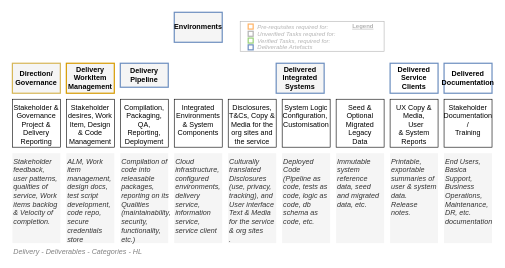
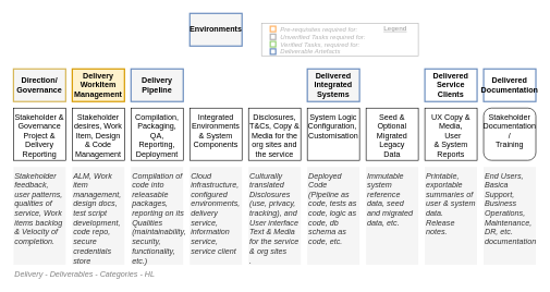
  <mxCell id="0" />
  <mxCell id="1" value="Diagram" parent="0" />
  <mxCell id="2" value="Integrated&lt;br&gt;Environments &amp;amp; System Components" style="rounded=0;whiteSpace=wrap;html=1;align=center;verticalAlign=top;" vertex="1" parent="1"><mxGeometry x="290" y="165" width="80" height="80" as="geometry" /></mxCell>
  <mxCell id="3" value="System Logic Configuration,&amp;nbsp; Customisation" style="rounded=0;whiteSpace=wrap;html=1;align=center;verticalAlign=top;" vertex="1" parent="1"><mxGeometry x="470" y="165" width="80" height="80" as="geometry" /></mxCell>
  <mxCell id="4" value="Seed &amp;amp; Optional Migrated Legacy&lt;br&gt;Data" style="rounded=0;whiteSpace=wrap;html=1;align=center;verticalAlign=top;" vertex="1" parent="1"><mxGeometry x="560" y="165" width="80" height="80" as="geometry" /></mxCell>
  <mxCell id="5" value="Stakeholder desires, Work Item, Design &amp;amp; Code Management" style="rounded=0;whiteSpace=wrap;html=1;align=center;verticalAlign=top;" vertex="1" parent="1"><mxGeometry x="110" y="165" width="80" height="80" as="geometry" /></mxCell>
- <mxCell id="6" value="Stakeholder Documentation / &lt;br&gt;Training" style="rounded=0;whiteSpace=wrap;html=1;align=center;verticalAlign=top;" vertex="1" parent="1"><mxGeometry x="740" y="165" width="80" height="80" as="geometry" /></mxCell>
+ <mxCell id="6" value="Stakeholder Documentation / &lt;br&gt;Training" style="whiteSpace=wrap;html=1;align=center;verticalAlign=top;rounded=1;" vertex="1" parent="1"><mxGeometry x="740" y="165" width="80" height="80" as="geometry" /></mxCell>
  <mxCell id="7" value="UX Copy &amp;amp; Media,&lt;br&gt;&amp;nbsp; User &lt;br&gt;&amp;amp; System&lt;br&gt;Reports" style="rounded=0;whiteSpace=wrap;html=1;align=center;verticalAlign=top;" vertex="1" parent="1"><mxGeometry x="650" y="165" width="80" height="80" as="geometry" /></mxCell>
  <mxCell id="8" value="Cloud infrastructure, configured environments, delivery service, information service, service client" style="rounded=0;whiteSpace=wrap;html=1;fillColor=#f5f5f5;fontColor=#333333;strokeColor=none;fontStyle=2;align=left;verticalAlign=top;" vertex="1" parent="1"><mxGeometry x="290" y="255" width="80" height="150" as="geometry" /></mxCell>
  <mxCell id="9" value="Deployed Code (Pipeline as code, tests as code, logic as code, db schema as code, etc." style="rounded=0;whiteSpace=wrap;html=1;fillColor=#f5f5f5;fontColor=#333333;strokeColor=none;fontStyle=2;align=left;verticalAlign=top;" vertex="1" parent="1"><mxGeometry x="470" y="255" width="80" height="150" as="geometry" /></mxCell>
  <mxCell id="10" value="Immutable system reference data, seed and migrated data, etc.&amp;nbsp;&amp;nbsp;" style="rounded=0;whiteSpace=wrap;html=1;fillColor=#f5f5f5;fontColor=#333333;strokeColor=none;fontStyle=2;align=left;verticalAlign=top;" vertex="1" parent="1"><mxGeometry x="560" y="255" width="80" height="150" as="geometry" /></mxCell>
  <mxCell id="11" value="End Users, Basica Support, Business Operations, Maintenance,&lt;br&gt;DR, etc. documentation&amp;nbsp;" style="rounded=0;whiteSpace=wrap;html=1;fillColor=#f5f5f5;fontColor=#333333;strokeColor=none;fontStyle=2;align=left;verticalAlign=top;" vertex="1" parent="1"><mxGeometry x="740" y="255" width="80" height="150" as="geometry" /></mxCell>
  <mxCell id="12" value="Printable, exportable&lt;br&gt;summaries of user &amp;amp; system data.&lt;br&gt;Release notes." style="rounded=0;whiteSpace=wrap;html=1;fillColor=#f5f5f5;fontColor=#333333;strokeColor=none;fontStyle=2;align=left;verticalAlign=top;" vertex="1" parent="1"><mxGeometry x="650" y="255" width="80" height="150" as="geometry" /></mxCell>
  <mxCell id="13" value="ALM,&amp;nbsp;&lt;font style=&quot;font-size: 12px&quot;&gt;Work item&lt;br&gt;management, &lt;br&gt;&lt;/font&gt;design docs,&lt;br&gt;test script development, code repo, secure&lt;br&gt;credentials store" style="rounded=0;whiteSpace=wrap;html=1;fillColor=#f5f5f5;fontColor=#333333;strokeColor=none;fontStyle=2;align=left;verticalAlign=top;" vertex="1" parent="1"><mxGeometry x="110" y="255" width="80" height="150" as="geometry" /></mxCell>
- <mxCell id="14" value="Delivery WorkItem&lt;br&gt;Management" style="rounded=0;whiteSpace=wrap;html=1;fontSize=12;align=center;strokeColor=#d79b00;fontStyle=1;fillColor=#F5F5F5;strokeWidth=2;" vertex="1" parent="1"><mxGeometry x="110" y="105" width="80" height="50" as="geometry" /></mxCell>
- <mxCell id="15" value="Delivered&lt;br&gt;Integrated&lt;br&gt;Systems" style="rounded=0;whiteSpace=wrap;html=1;fontSize=12;align=center;strokeColor=#6c8ebf;fontStyle=1;fillColor=#F5F5F5;strokeWidth=2;" vertex="1" parent="1"><mxGeometry x="460" y="105" width="80" height="50" as="geometry" /></mxCell>
+ <mxCell id="14" value="Delivery WorkItem&lt;br&gt;Management" style="rounded=0;whiteSpace=wrap;html=1;fontSize=12;align=center;strokeColor=#d79b00;fontStyle=1;fillColor=#fff2cc;strokeWidth=2;" vertex="1" parent="1"><mxGeometry x="110" y="105" width="80" height="50" as="geometry" /></mxCell>
+ <mxCell id="15" value="Delivered&lt;br&gt;Integrated&lt;br&gt;Systems" style="rounded=0;whiteSpace=wrap;html=1;fontSize=12;align=center;strokeColor=#6c8ebf;fontStyle=1;fillColor=#F5F5F5;strokeWidth=2;" vertex="1" parent="1"><mxGeometry x="470" y="105" width="80" height="50" as="geometry" /></mxCell>
  <mxCell id="16" value="Environments" style="rounded=0;whiteSpace=wrap;html=1;fontSize=12;align=center;strokeColor=#6c8ebf;fontStyle=1;fillColor=#F5F5F5;strokeWidth=2;" vertex="1" parent="1"><mxGeometry x="290" y="20" width="80" height="50" as="geometry" /></mxCell>
  <mxCell id="17" value="Delivered Service Clients" style="rounded=0;whiteSpace=wrap;html=1;fontSize=12;align=center;strokeColor=#6c8ebf;fontStyle=1;strokeWidth=2;fillColor=none;" vertex="1" parent="1"><mxGeometry x="650" y="105" width="80" height="50" as="geometry" /></mxCell>
  <mxCell id="18" value="Delivered Documentation" style="rounded=0;whiteSpace=wrap;html=1;fontSize=12;align=center;fontStyle=1;strokeWidth=2;strokeColor=#6c8ebf;fillColor=none;" vertex="1" parent="1"><mxGeometry x="740" y="105" width="80" height="50" as="geometry" /></mxCell>
  <mxCell id="19" value="Direction/ Governance" style="rounded=0;whiteSpace=wrap;html=1;fontSize=12;align=center;strokeColor=#d6b656;fontStyle=1;fillColor=#F5F5F5;strokeWidth=2;" vertex="1" parent="1"><mxGeometry x="20" y="105" width="80" height="50" as="geometry" /></mxCell>
  <mxCell id="20" value="Stakeholder &amp;amp; Governance Project &amp;amp; Delivery Reporting" style="rounded=0;whiteSpace=wrap;html=1;align=center;verticalAlign=top;" vertex="1" parent="1"><mxGeometry x="20" y="165" width="80" height="80" as="geometry" /></mxCell>
  <mxCell id="21" value="Stakeholder feedback, user patterns, qualities of service, Work items backlog &amp;amp; Velocity of completion." style="rounded=0;whiteSpace=wrap;html=1;fillColor=#f5f5f5;fontColor=#333333;strokeColor=none;fontStyle=2;align=left;verticalAlign=top;" vertex="1" parent="1"><mxGeometry x="20" y="255" width="80" height="150" as="geometry" /></mxCell>
  <mxCell id="22" value="Disclosures, T&amp;amp;Cs, Copy &amp;amp; Media for the org sites and the service" style="rounded=0;whiteSpace=wrap;html=1;align=center;verticalAlign=top;" vertex="1" parent="1"><mxGeometry x="380" y="165" width="80" height="80" as="geometry" /></mxCell>
  <mxCell id="23" value="Culturally translated Disclosures (use, privacy, tracking), and User interface Text &amp;amp; Media for the service &amp;amp; org sites&lt;br&gt;." style="rounded=0;whiteSpace=wrap;html=1;fillColor=#f5f5f5;fontColor=#333333;strokeColor=none;fontStyle=2;align=left;verticalAlign=top;" vertex="1" parent="1"><mxGeometry x="380" y="255" width="80" height="150" as="geometry" /></mxCell>
  <mxCell id="24" value="Compilation, Packaging, QA, Reporting, Deployment" style="rounded=0;whiteSpace=wrap;html=1;align=center;verticalAlign=top;" vertex="1" parent="1"><mxGeometry x="200" y="165" width="80" height="80" as="geometry" /></mxCell>
  <mxCell id="25" value="Compilation of code into releasable packages, reporting on its Qualities (maintainability, security, functionality, etc.)&amp;nbsp;" style="rounded=0;whiteSpace=wrap;html=1;fillColor=#f5f5f5;fontColor=#333333;strokeColor=none;fontStyle=2;align=left;verticalAlign=top;" vertex="1" parent="1"><mxGeometry x="200" y="255" width="80" height="150" as="geometry" /></mxCell>
- <mxCell id="26" value="Delivery Pipeline" style="rounded=0;whiteSpace=wrap;html=1;fontSize=12;align=center;strokeColor=#6c8ebf;fontStyle=1;fillColor=#F5F5F5;strokeWidth=2;" vertex="1" parent="1"><mxGeometry x="200" y="105" width="80" height="40" as="geometry" /></mxCell>
+ <mxCell id="26" value="Delivery Pipeline" style="rounded=0;whiteSpace=wrap;html=1;fontSize=12;align=center;strokeColor=#6c8ebf;fontStyle=1;fillColor=#F5F5F5;strokeWidth=2;" vertex="1" parent="1"><mxGeometry x="200" y="105" width="80" height="50" as="geometry" /></mxCell>
  <mxCell id="27" value="Legend" parent="0" />
  <mxCell id="28" value="" style="rounded=0;whiteSpace=wrap;html=1;fontSize=10;align=left;container=1;collapsible=0;fontColor=#B3B3B3;strokeColor=#B3B3B3;" vertex="1" parent="27"><mxGeometry x="400" y="35" width="240" height="50" as="geometry" /></mxCell>
  <mxCell id="29" value="" style="whiteSpace=wrap;html=1;aspect=fixed;fillColor=none;fontSize=10;align=left;fontStyle=2;strokeWidth=2;strokeColor=#FFB366;" vertex="1" parent="28"><mxGeometry x="13.294" y="4.667" width="8.333" height="8.333" as="geometry" /></mxCell>
  <mxCell id="30" value="" style="whiteSpace=wrap;html=1;aspect=fixed;fillColor=none;fontSize=10;align=left;fontStyle=2;strokeWidth=2;strokeColor=#97D077;" vertex="1" parent="28"><mxGeometry x="13.294" y="28" width="8.333" height="8.333" as="geometry" /></mxCell>
  <mxCell id="31" value="" style="whiteSpace=wrap;html=1;aspect=fixed;strokeColor=#6c8ebf;fontSize=10;align=left;fontStyle=2;strokeWidth=2;fillColor=none;" vertex="1" parent="28"><mxGeometry x="13.294" y="39.333" width="8.333" height="8.333" as="geometry" /></mxCell>
  <mxCell id="32" value="Pre-requisites required for:" style="text;html=1;strokeColor=none;fillColor=none;align=left;verticalAlign=middle;whiteSpace=wrap;rounded=0;fontSize=10;fontStyle=2;fontColor=#B3B3B3;" vertex="1" parent="28"><mxGeometry x="26.595" y="4.667" width="213.405" height="8.333" as="geometry" /></mxCell>
  <mxCell id="33" value="Verified Tasks, required for:" style="text;html=1;strokeColor=none;fillColor=none;align=left;verticalAlign=middle;whiteSpace=wrap;rounded=0;fontSize=10;fontStyle=2;fontColor=#B3B3B3;" vertex="1" parent="28"><mxGeometry x="26.59" y="30" width="213.41" height="6.33" as="geometry" /></mxCell>
  <mxCell id="34" value="Deliverable Artefacts" style="text;html=1;strokeColor=none;fillColor=none;align=left;verticalAlign=middle;whiteSpace=wrap;rounded=0;fontSize=10;fontStyle=2;fontColor=#B3B3B3;" vertex="1" parent="28"><mxGeometry x="26.595" y="39.333" width="213.405" height="8.333" as="geometry" /></mxCell>
  <mxCell id="35" value="Legend" style="text;html=1;strokeColor=none;fillColor=none;align=center;verticalAlign=middle;whiteSpace=wrap;rounded=0;fontSize=10;fontStyle=5;fontColor=#B3B3B3;" vertex="1" parent="28"><mxGeometry x="180" width="50" height="16.67" as="geometry" /></mxCell>
  <mxCell id="36" value="" style="whiteSpace=wrap;html=1;aspect=fixed;fontSize=10;align=left;fontStyle=2;strokeWidth=2;fontColor=#333333;fillColor=none;strokeColor=#B3B3B3;" vertex="1" parent="28"><mxGeometry x="13.294" y="16.667" width="8.333" height="8.333" as="geometry" /></mxCell>
  <mxCell id="37" value="Unverified Tasks required for:" style="text;html=1;strokeColor=none;fillColor=none;align=left;verticalAlign=middle;whiteSpace=wrap;rounded=0;fontSize=10;fontStyle=2;fontColor=#B3B3B3;" vertex="1" parent="28"><mxGeometry x="26.595" y="16.667" width="213.405" height="8.333" as="geometry" /></mxCell>
  <mxCell id="38" value="Title/Diagram" parent="0" />
  <mxCell id="39" value="&lt;font style=&quot;font-size: 12px&quot;&gt;Delivery - Deliverables - Categories - HL&lt;br&gt;&lt;/font&gt;" style="text;strokeColor=none;fillColor=none;html=1;fontSize=24;fontStyle=2;verticalAlign=middle;align=left;shadow=0;glass=0;comic=0;opacity=30;fontColor=#808080;rounded=0;" vertex="1" parent="38"><mxGeometry x="20" y="405" width="520" height="20" as="geometry" /></mxCell>
